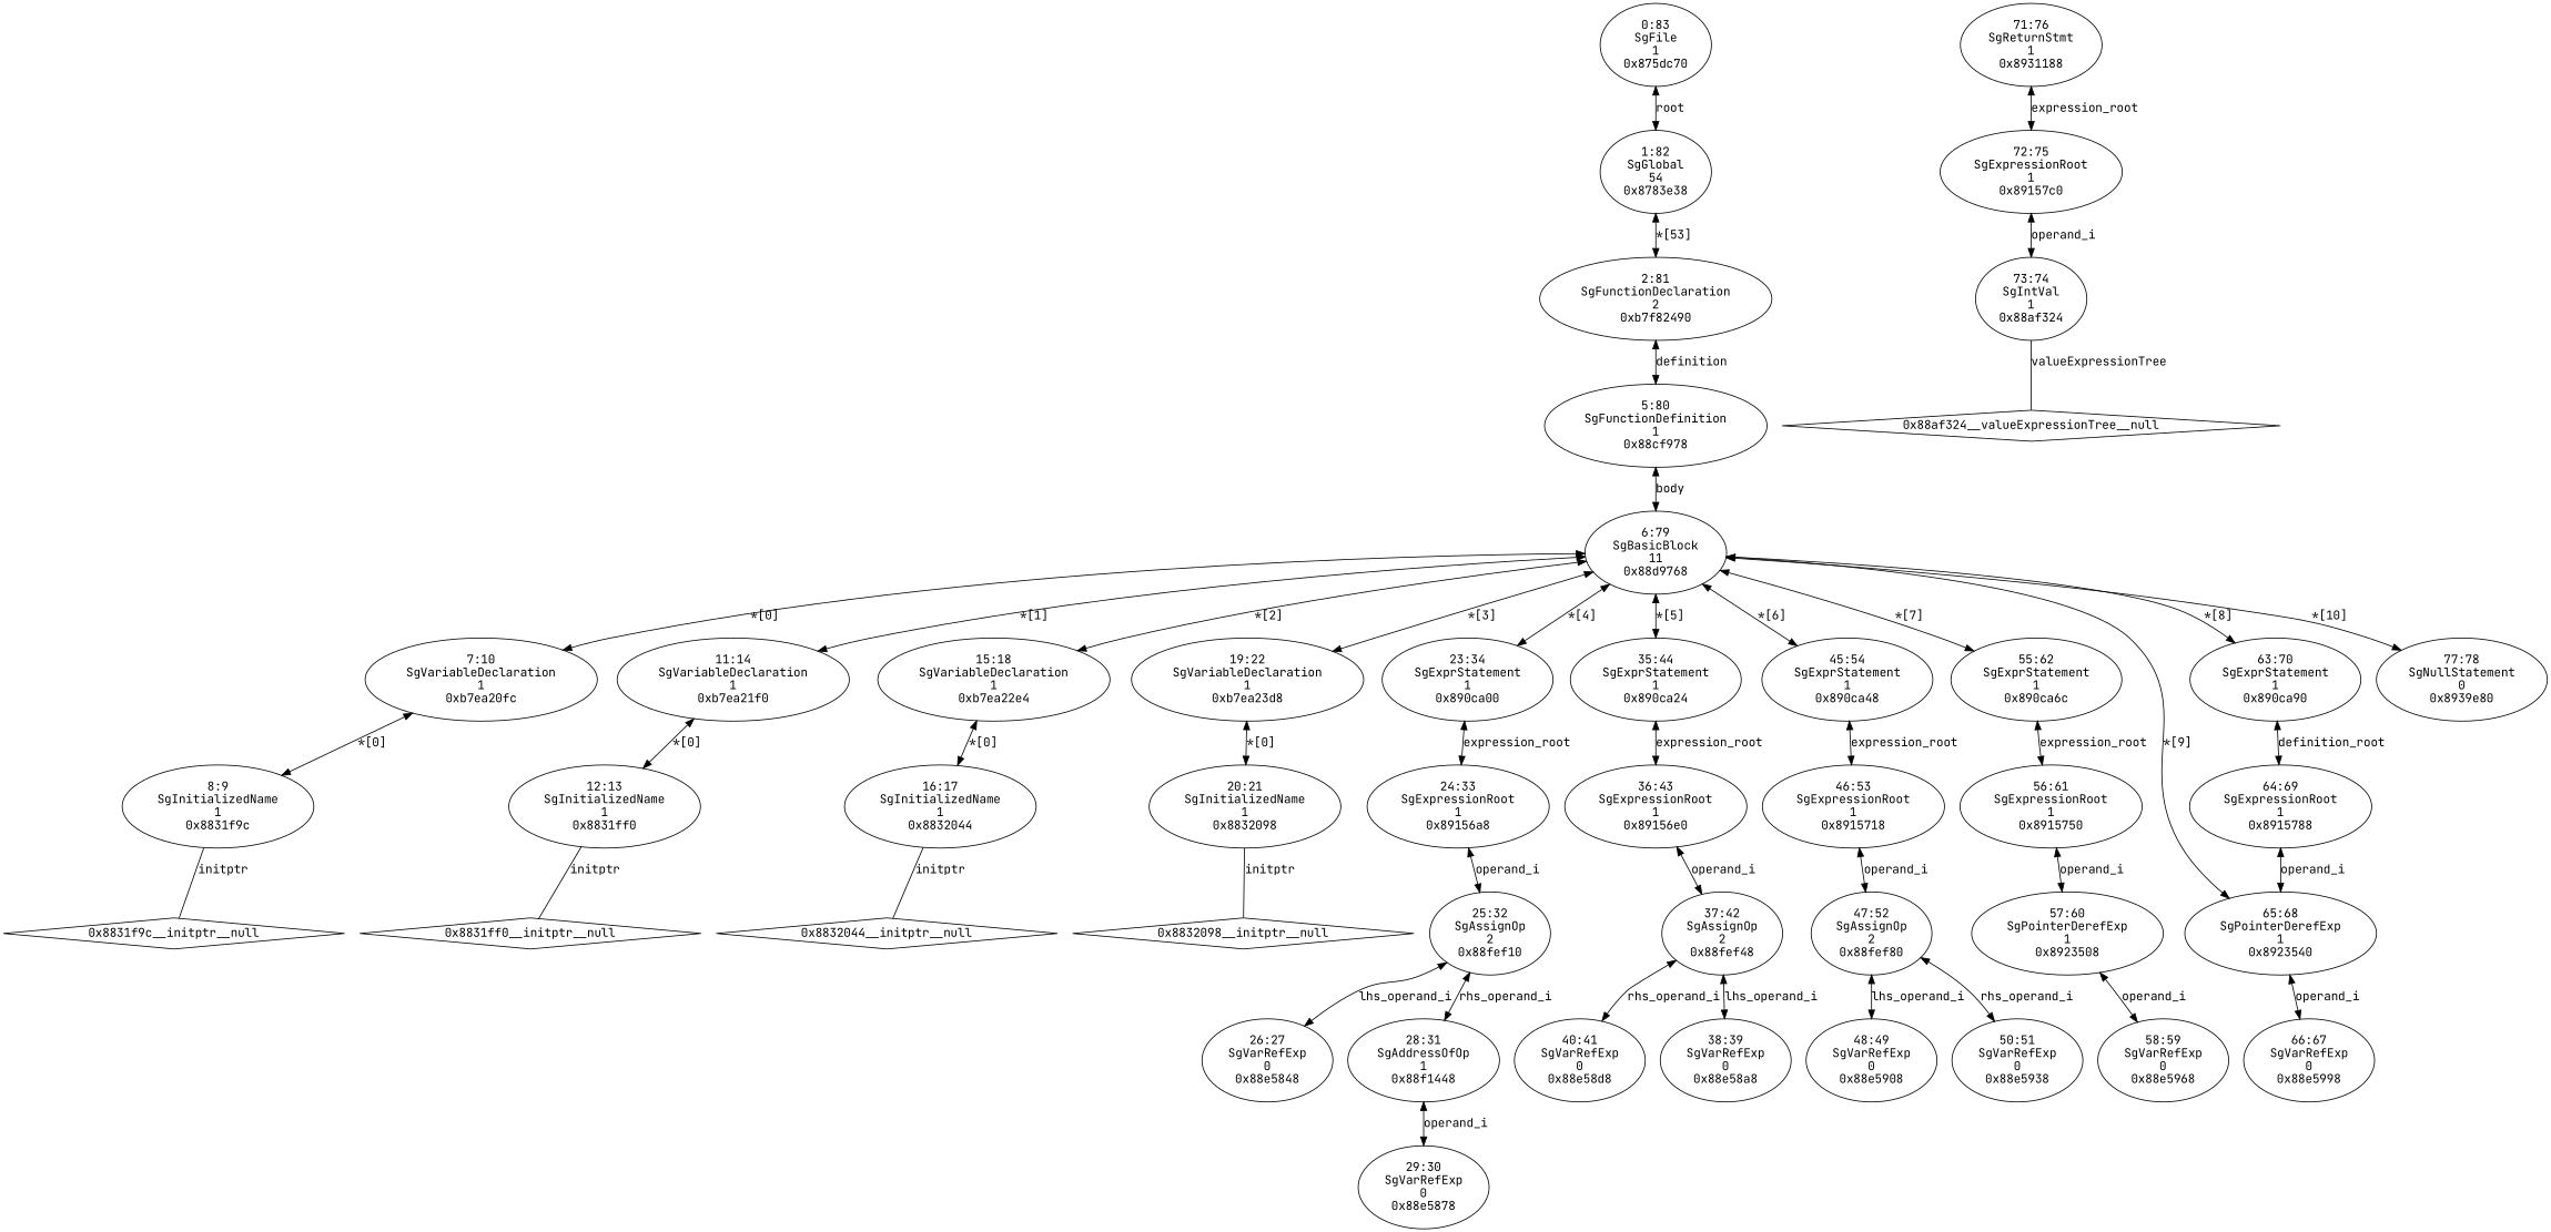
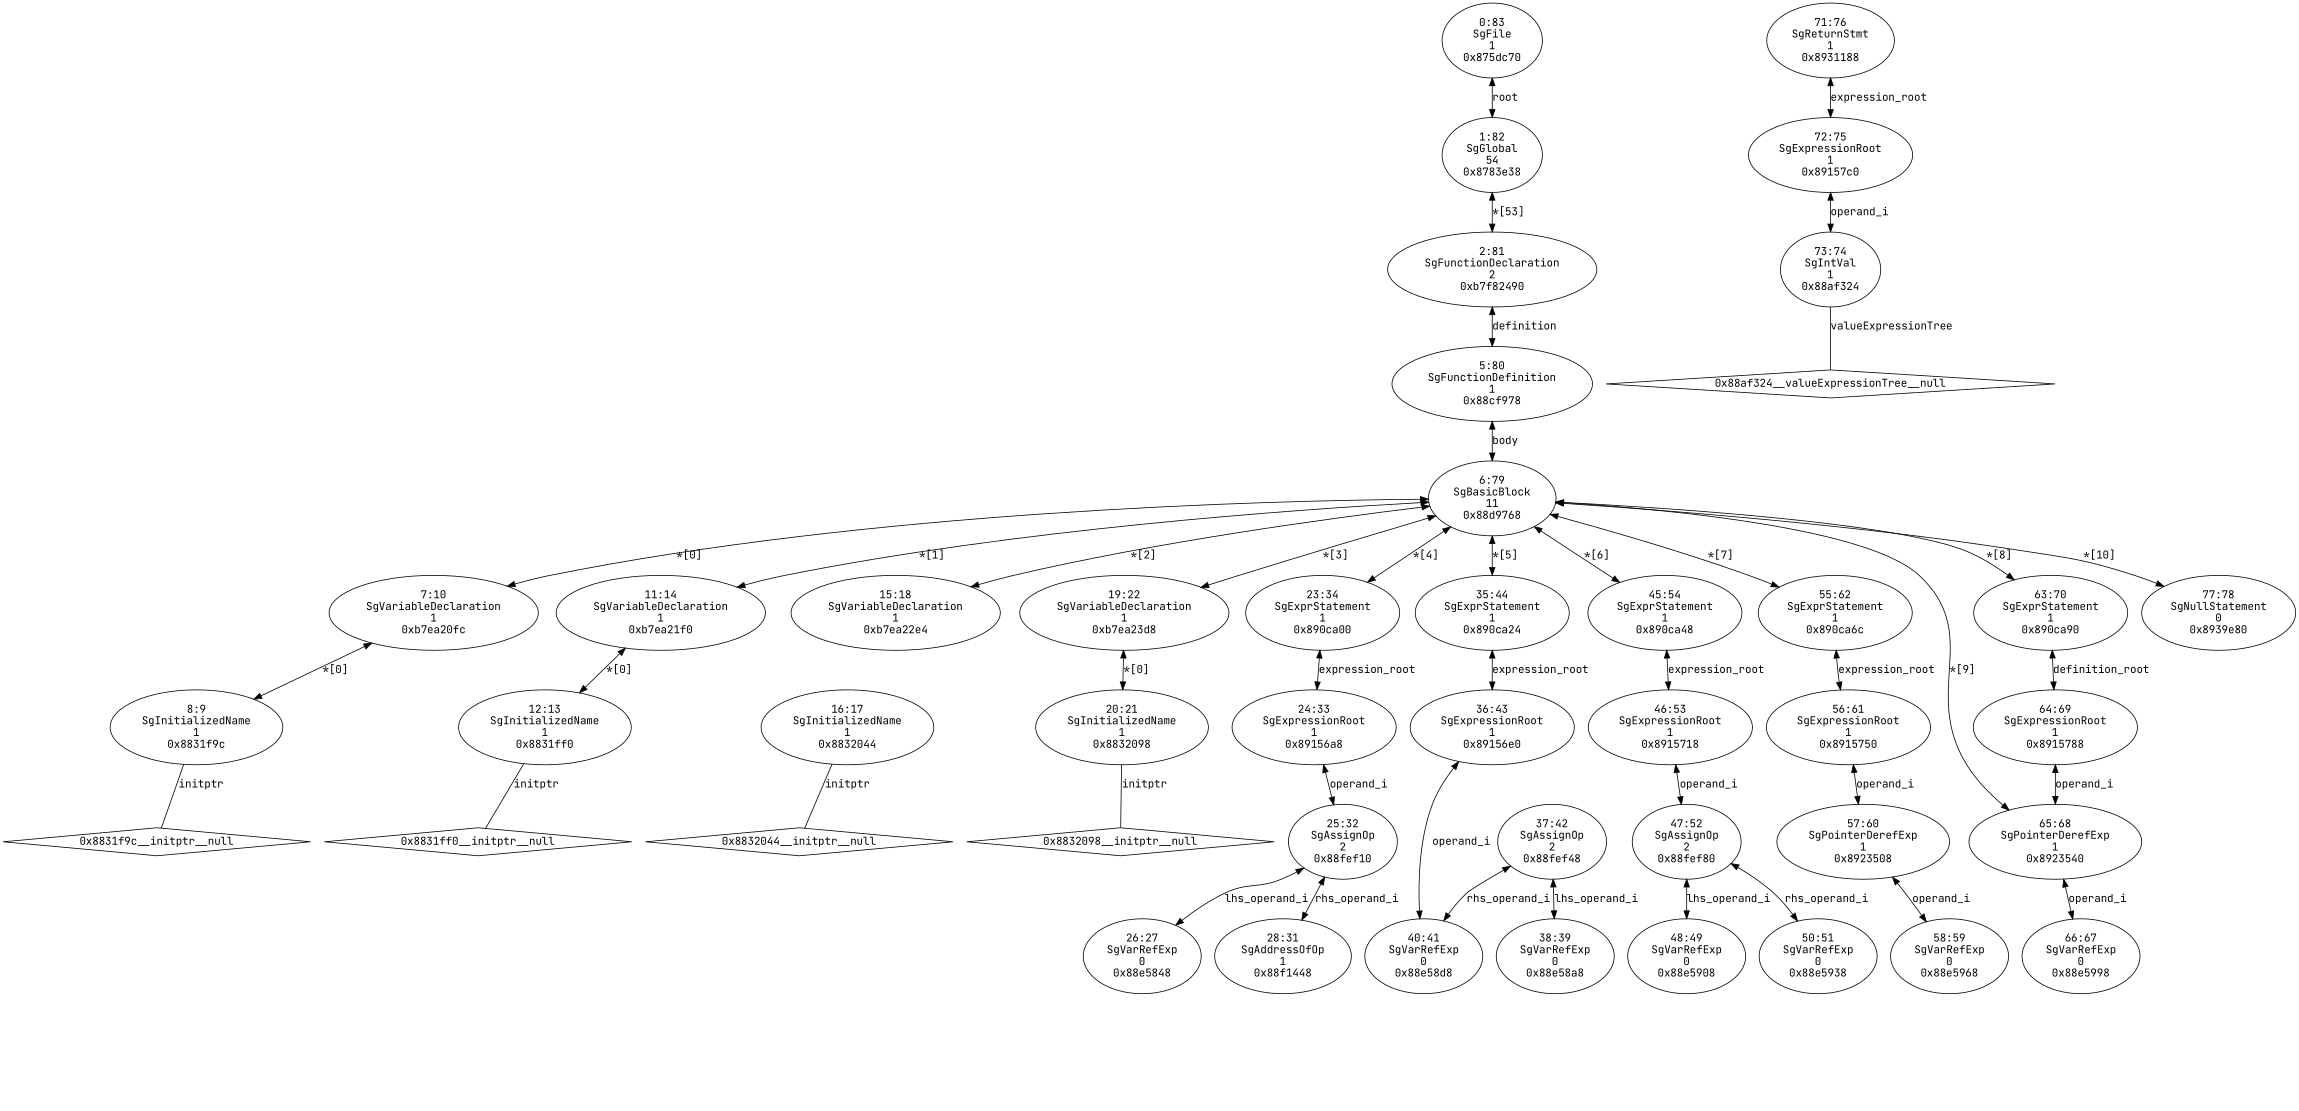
  digraph {
    fontname="JetBrains Mono"
    node [fontname="JetBrains Mono"]
    edge [dir=both fontname="JetBrains Mono"]
    n1 [label="8:9\nSgInitializedName\n1\n0x8831f9c\n"]
    "0x8831f9c__initptr__null" [shape=diamond]
    n3 [label="7:10\nSgVariableDeclaration\n1\n0xb7ea20fc\n"]
    n4 [label="12:13\nSgInitializedName\n1\n0x8831ff0\n"]
    "0x8831ff0__initptr__null" [shape=diamond]
    n6 [label="11:14\nSgVariableDeclaration\n1\n0xb7ea21f0\n"]
    n7 [label="16:17\nSgInitializedName\n1\n0x8832044\n"]
    "0x8832044__initptr__null" [shape=diamond]
    n9 [label="15:18\nSgVariableDeclaration\n1\n0xb7ea22e4\n"]
    n10 [label="20:21\nSgInitializedName\n1\n0x8832098\n"]
    "0x8832098__initptr__null" [shape=diamond]
    n12 [label="19:22\nSgVariableDeclaration\n1\n0xb7ea23d8\n"]
    n13 [label="26:27\nSgVarRefExp\n0\n0x88e5848\n"]
-   n14 [label="29:30\nSgVarRefExp\n0\n0x88e5878\n"]
    n15 [label="28:31\nSgAddressOfOp\n1\n0x88f1448\n"]
    n16 [label="25:32\nSgAssignOp\n2\n0x88fef10\n"]
    n17 [label="24:33\nSgExpressionRoot\n1\n0x89156a8\n"]
    n18 [label="23:34\nSgExprStatement\n1\n0x890ca00\n"]
    n19 [label="38:39\nSgVarRefExp\n0\n0x88e58a8\n"]
    n20 [label="40:41\nSgVarRefExp\n0\n0x88e58d8\n"]
    n21 [label="37:42\nSgAssignOp\n2\n0x88fef48\n"]
    n22 [label="36:43\nSgExpressionRoot\n1\n0x89156e0\n"]
    n23 [label="35:44\nSgExprStatement\n1\n0x890ca24\n"]
    n24 [label="48:49\nSgVarRefExp\n0\n0x88e5908\n"]
    n25 [label="50:51\nSgVarRefExp\n0\n0x88e5938\n"]
    n26 [label="47:52\nSgAssignOp\n2\n0x88fef80\n"]
    n27 [label="46:53\nSgExpressionRoot\n1\n0x8915718\n"]
    n28 [label="45:54\nSgExprStatement\n1\n0x890ca48\n"]
    n29 [label="58:59\nSgVarRefExp\n0\n0x88e5968\n"]
    n30 [label="57:60\nSgPointerDerefExp\n1\n0x8923508\n"]
    n31 [label="56:61\nSgExpressionRoot\n1\n0x8915750\n"]
    n32 [label="55:62\nSgExprStatement\n1\n0x890ca6c\n"]
    n33 [label="66:67\nSgVarRefExp\n0\n0x88e5998\n"]
    n34 [label="65:68\nSgPointerDerefExp\n1\n0x8923540\n"]
    n35 [label="64:69\nSgExpressionRoot\n1\n0x8915788\n"]
    n36 [label="63:70\nSgExprStatement\n1\n0x890ca90\n"]
    n37 [label="73:74\nSgIntVal\n1\n0x88af324\n"]
    "0x88af324__valueExpressionTree__null" [shape=diamond]
    n39 [label="72:75\nSgExpressionRoot\n1\n0x89157c0\n"]
    n40 [label="71:76\nSgReturnStmt\n1\n0x8931188\n"]
    n41 [label="77:78\nSgNullStatement\n0\n0x8939e80\n"]
    n42 [label="6:79\nSgBasicBlock\n11\n0x88d9768\n"]
    n43 [label="5:80\nSgFunctionDefinition\n1\n0x88cf978\n"]
    n44 [label="2:81\nSgFunctionDeclaration\n2\n0xb7f82490\n"]
    n45 [label="1:82\nSgGlobal\n54\n0x8783e38\n"]
    n46 [label="0:83\nSgFile\n1\n0x875dc70\n"]
    n1 -> "0x8831f9c__initptr__null" [dir=none label=initptr]
    n3 -> n1 [label="*[0]"]
    n4 -> "0x8831ff0__initptr__null" [dir=none label=initptr]
    n6 -> n4 [label="*[0]"]
    n7 -> "0x8832044__initptr__null" [dir=none label=initptr]
-   n9 -> n7 [label="*[0]"]
    n10 -> "0x8832098__initptr__null" [dir=none label=initptr]
    n12 -> n10 [label="*[0]"]
-   n15 -> n14 [label=operand_i]
    n16 -> n13 [label=lhs_operand_i]
    n16 -> n15 [label=rhs_operand_i]
    n17 -> n16 [label=operand_i]
    n18 -> n17 [label=expression_root]
    n21 -> n19 [label=lhs_operand_i]
    n21 -> n20 [label=rhs_operand_i]
-   n22 -> n21 [label=operand_i]
+   n22 -> n20 [label=operand_i]
    n23 -> n22 [label=expression_root]
    n26 -> n24 [label=lhs_operand_i]
    n26 -> n25 [label=rhs_operand_i]
    n27 -> n26 [label=operand_i]
    n28 -> n27 [label=expression_root]
    n30 -> n29 [label=operand_i]
    n31 -> n30 [label=operand_i]
    n32 -> n31 [label=expression_root]
    n34 -> n33 [label=operand_i]
    n35 -> n34 [label=operand_i]
    n36 -> n35 [label=definition_root]
    n37 -> "0x88af324__valueExpressionTree__null" [dir=none label=valueExpressionTree]
    n39 -> n37 [label=operand_i]
    n40 -> n39 [label=expression_root]
    n42 -> n3 [label="*[0]"]
    n42 -> n6 [label="*[1]"]
    n42 -> n9 [label="*[2]"]
    n42 -> n12 [label="*[3]"]
    n42 -> n18 [label="*[4]"]
    n42 -> n23 [label="*[5]"]
    n42 -> n28 [label="*[6]"]
    n42 -> n32 [label="*[7]"]
    n42 -> n34 [label="*[9]"]
    n42 -> n36 [label="*[8]"]
    n42 -> n41 [label="*[10]"]
    n43 -> n42 [label=body]
    n44 -> n43 [label=definition]
    n45 -> n44 [label="*[53]"]
    n46 -> n45 [label=root]
  }
